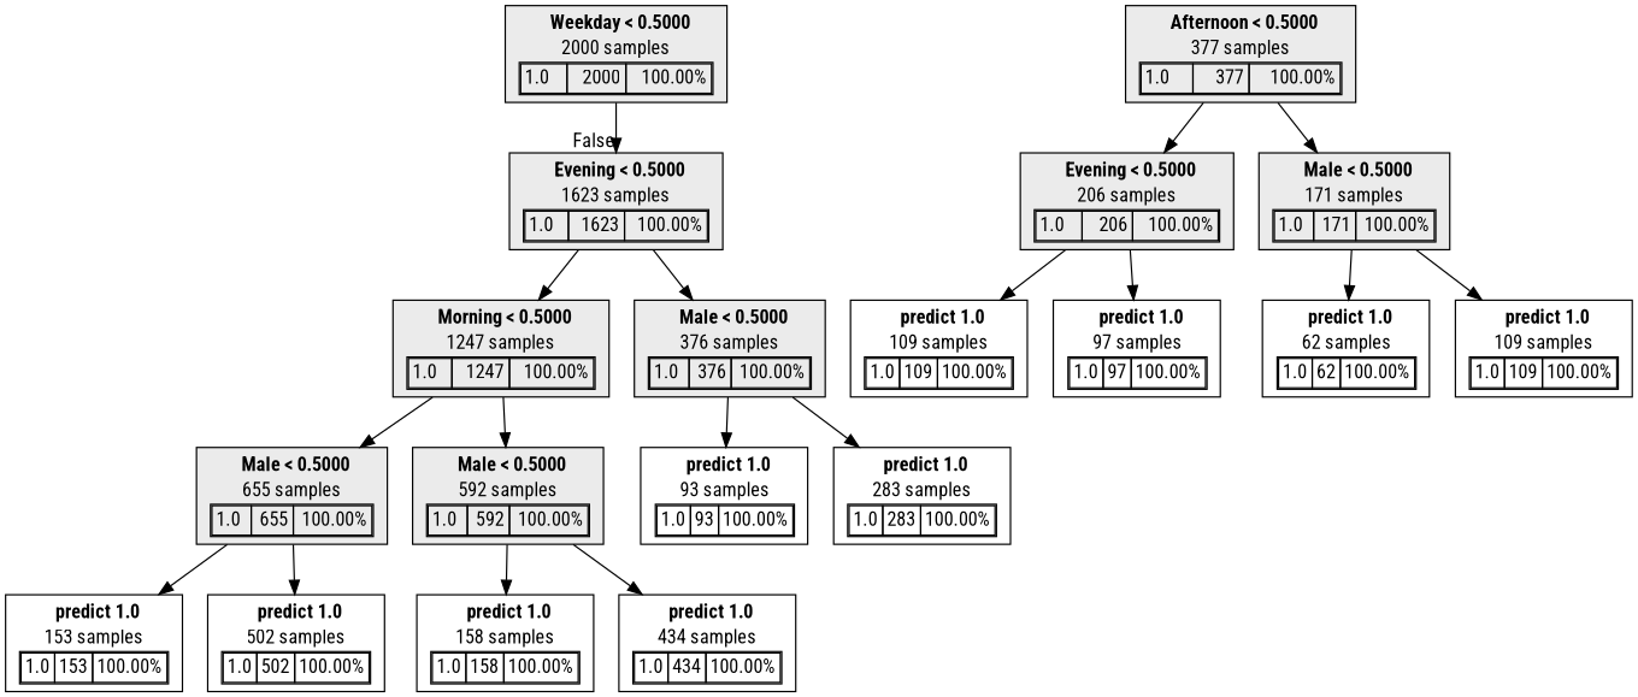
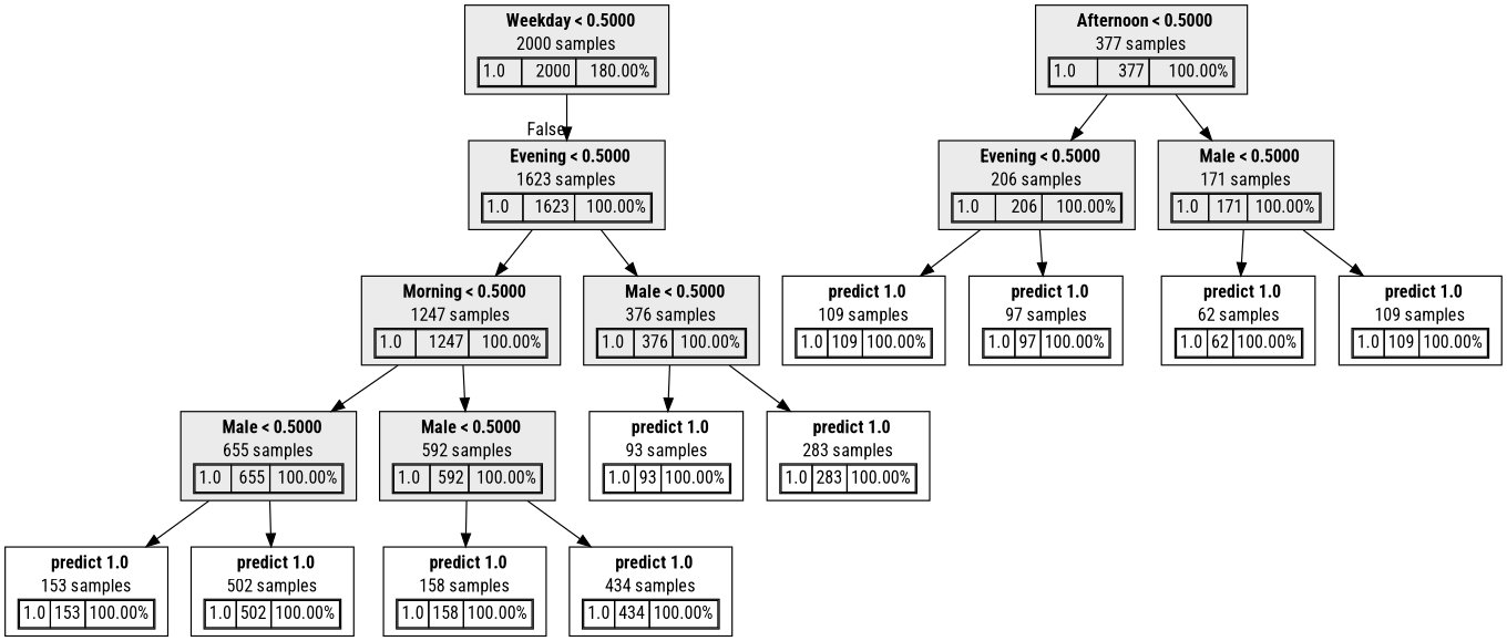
  digraph {
    fontname="Roboto Condensed"
    node [fillcolor="#FFFFFFff" fontname="Roboto Condensed" shape=box style=filled color=black]
    edge [fontname="Roboto Condensed"]
-   n1 [fillcolor="#EBEBEB" label=<  <TABLE BORDER="0" CELLPADDING="0">       <TR>     <TD>       <B>Weekday &lt; 0.5000</B>     </TD>   </TR>      <TR>       <TD>2000 samples</TD>     </TR>     <TR>   <TD>     <TABLE CELLSPACING="0">                <TR class="highlighted">     <TD ALIGN="LEFT">1.0</TD>     <TD ALIGN="RIGHT">2000</TD>     <TD ALIGN="RIGHT">100.00%</TD>   </TR>      </TABLE>   </TD> </TR>    </TABLE> > color=""]
+   n1 [fillcolor="#EBEBEB" label=<  <TABLE BORDER="0" CELLPADDING="0">       <TR>     <TD>       <B>Weekday &lt; 0.5000</B>     </TD>   </TR>      <TR>       <TD>2000 samples</TD>     </TR>     <TR>   <TD>     <TABLE CELLSPACING="0">                <TR class="highlighted">     <TD ALIGN="LEFT">1.0</TD>     <TD ALIGN="RIGHT">2000</TD>     <TD ALIGN="RIGHT">180.00%</TD>   </TR>      </TABLE>   </TD> </TR>    </TABLE> > color=""]
    n2 [fillcolor="#EBEBEB" label=<  <TABLE BORDER="0" CELLPADDING="0">       <TR>     <TD>       <B>Evening &lt; 0.5000</B>     </TD>   </TR>      <TR>       <TD>1623 samples</TD>     </TR>     <TR>   <TD>     <TABLE CELLSPACING="0">                <TR class="highlighted">     <TD ALIGN="LEFT">1.0</TD>     <TD ALIGN="RIGHT">1623</TD>     <TD ALIGN="RIGHT">100.00%</TD>   </TR>      </TABLE>   </TD> </TR>    </TABLE> > color=""]
    n3 [fillcolor="#EBEBEB" label=<  <TABLE BORDER="0" CELLPADDING="0">       <TR>     <TD>       <B>Afternoon &lt; 0.5000</B>     </TD>   </TR>      <TR>       <TD>377 samples</TD>     </TR>     <TR>   <TD>     <TABLE CELLSPACING="0">                <TR class="highlighted">     <TD ALIGN="LEFT">1.0</TD>     <TD ALIGN="RIGHT">377</TD>     <TD ALIGN="RIGHT">100.00%</TD>   </TR>      </TABLE>   </TD> </TR>    </TABLE> > color=""]
    n4 [fillcolor="#EBEBEB" label=<  <TABLE BORDER="0" CELLPADDING="0">       <TR>     <TD>       <B>Evening &lt; 0.5000</B>     </TD>   </TR>      <TR>       <TD>206 samples</TD>     </TR>     <TR>   <TD>     <TABLE CELLSPACING="0">                <TR class="highlighted">     <TD ALIGN="LEFT">1.0</TD>     <TD ALIGN="RIGHT">206</TD>     <TD ALIGN="RIGHT">100.00%</TD>   </TR>      </TABLE>   </TD> </TR>    </TABLE> > color=""]
    n5 [fillcolor="#EBEBEB" label=<  <TABLE BORDER="0" CELLPADDING="0">       <TR>     <TD>       <B>Male &lt; 0.5000</B>     </TD>   </TR>      <TR>       <TD>171 samples</TD>     </TR>     <TR>   <TD>     <TABLE CELLSPACING="0">                <TR class="highlighted">     <TD ALIGN="LEFT">1.0</TD>     <TD ALIGN="RIGHT">171</TD>     <TD ALIGN="RIGHT">100.00%</TD>   </TR>      </TABLE>   </TD> </TR>    </TABLE> > color=""]
    n6 [fillcolor="#EBEBEB" label=<  <TABLE BORDER="0" CELLPADDING="0">       <TR>     <TD>       <B>Morning &lt; 0.5000</B>     </TD>   </TR>      <TR>       <TD>1247 samples</TD>     </TR>     <TR>   <TD>     <TABLE CELLSPACING="0">                <TR class="highlighted">     <TD ALIGN="LEFT">1.0</TD>     <TD ALIGN="RIGHT">1247</TD>     <TD ALIGN="RIGHT">100.00%</TD>   </TR>      </TABLE>   </TD> </TR>    </TABLE> > color=""]
    n7 [fillcolor="#EBEBEB" label=<  <TABLE BORDER="0" CELLPADDING="0">       <TR>     <TD>       <B>Male &lt; 0.5000</B>     </TD>   </TR>      <TR>       <TD>376 samples</TD>     </TR>     <TR>   <TD>     <TABLE CELLSPACING="0">                <TR class="highlighted">     <TD ALIGN="LEFT">1.0</TD>     <TD ALIGN="RIGHT">376</TD>     <TD ALIGN="RIGHT">100.00%</TD>   </TR>      </TABLE>   </TD> </TR>    </TABLE> > color=""]
    n8 [label=<  <TABLE BORDER="0" CELLPADDING="0">       <TR>     <TD>       <B>predict 1.0</B>     </TD>   </TR>      <TR>       <TD>109 samples</TD>     </TR>     <TR>   <TD>     <TABLE CELLSPACING="0">                <TR class="highlighted">     <TD ALIGN="LEFT">1.0</TD>     <TD ALIGN="RIGHT">109</TD>     <TD ALIGN="RIGHT">100.00%</TD>   </TR>      </TABLE>   </TD> </TR>    </TABLE> >]
    n9 [label=<  <TABLE BORDER="0" CELLPADDING="0">       <TR>     <TD>       <B>predict 1.0</B>     </TD>   </TR>      <TR>       <TD>97 samples</TD>     </TR>     <TR>   <TD>     <TABLE CELLSPACING="0">                <TR class="highlighted">     <TD ALIGN="LEFT">1.0</TD>     <TD ALIGN="RIGHT">97</TD>     <TD ALIGN="RIGHT">100.00%</TD>   </TR>      </TABLE>   </TD> </TR>    </TABLE> >]
    n10 [label=<  <TABLE BORDER="0" CELLPADDING="0">       <TR>     <TD>       <B>predict 1.0</B>     </TD>   </TR>      <TR>       <TD>62 samples</TD>     </TR>     <TR>   <TD>     <TABLE CELLSPACING="0">                <TR class="highlighted">     <TD ALIGN="LEFT">1.0</TD>     <TD ALIGN="RIGHT">62</TD>     <TD ALIGN="RIGHT">100.00%</TD>   </TR>      </TABLE>   </TD> </TR>    </TABLE> >]
    n11 [label=<  <TABLE BORDER="0" CELLPADDING="0">       <TR>     <TD>       <B>predict 1.0</B>     </TD>   </TR>      <TR>       <TD>109 samples</TD>     </TR>     <TR>   <TD>     <TABLE CELLSPACING="0">                <TR class="highlighted">     <TD ALIGN="LEFT">1.0</TD>     <TD ALIGN="RIGHT">109</TD>     <TD ALIGN="RIGHT">100.00%</TD>   </TR>      </TABLE>   </TD> </TR>    </TABLE> >]
    n12 [fillcolor="#EBEBEB" label=<  <TABLE BORDER="0" CELLPADDING="0">       <TR>     <TD>       <B>Male &lt; 0.5000</B>     </TD>   </TR>      <TR>       <TD>655 samples</TD>     </TR>     <TR>   <TD>     <TABLE CELLSPACING="0">                <TR class="highlighted">     <TD ALIGN="LEFT">1.0</TD>     <TD ALIGN="RIGHT">655</TD>     <TD ALIGN="RIGHT">100.00%</TD>   </TR>      </TABLE>   </TD> </TR>    </TABLE> > color=""]
    n13 [fillcolor="#EBEBEB" label=<  <TABLE BORDER="0" CELLPADDING="0">       <TR>     <TD>       <B>Male &lt; 0.5000</B>     </TD>   </TR>      <TR>       <TD>592 samples</TD>     </TR>     <TR>   <TD>     <TABLE CELLSPACING="0">                <TR class="highlighted">     <TD ALIGN="LEFT">1.0</TD>     <TD ALIGN="RIGHT">592</TD>     <TD ALIGN="RIGHT">100.00%</TD>   </TR>      </TABLE>   </TD> </TR>    </TABLE> > color=""]
    n14 [label=<  <TABLE BORDER="0" CELLPADDING="0">       <TR>     <TD>       <B>predict 1.0</B>     </TD>   </TR>      <TR>       <TD>93 samples</TD>     </TR>     <TR>   <TD>     <TABLE CELLSPACING="0">                <TR class="highlighted">     <TD ALIGN="LEFT">1.0</TD>     <TD ALIGN="RIGHT">93</TD>     <TD ALIGN="RIGHT">100.00%</TD>   </TR>      </TABLE>   </TD> </TR>    </TABLE> >]
    n15 [label=<  <TABLE BORDER="0" CELLPADDING="0">       <TR>     <TD>       <B>predict 1.0</B>     </TD>   </TR>      <TR>       <TD>283 samples</TD>     </TR>     <TR>   <TD>     <TABLE CELLSPACING="0">                <TR class="highlighted">     <TD ALIGN="LEFT">1.0</TD>     <TD ALIGN="RIGHT">283</TD>     <TD ALIGN="RIGHT">100.00%</TD>   </TR>      </TABLE>   </TD> </TR>    </TABLE> >]
    n16 [label=<  <TABLE BORDER="0" CELLPADDING="0">       <TR>     <TD>       <B>predict 1.0</B>     </TD>   </TR>      <TR>       <TD>153 samples</TD>     </TR>     <TR>   <TD>     <TABLE CELLSPACING="0">                <TR class="highlighted">     <TD ALIGN="LEFT">1.0</TD>     <TD ALIGN="RIGHT">153</TD>     <TD ALIGN="RIGHT">100.00%</TD>   </TR>      </TABLE>   </TD> </TR>    </TABLE> >]
    n17 [label=<  <TABLE BORDER="0" CELLPADDING="0">       <TR>     <TD>       <B>predict 1.0</B>     </TD>   </TR>      <TR>       <TD>502 samples</TD>     </TR>     <TR>   <TD>     <TABLE CELLSPACING="0">                <TR class="highlighted">     <TD ALIGN="LEFT">1.0</TD>     <TD ALIGN="RIGHT">502</TD>     <TD ALIGN="RIGHT">100.00%</TD>   </TR>      </TABLE>   </TD> </TR>    </TABLE> >]
    n18 [label=<  <TABLE BORDER="0" CELLPADDING="0">       <TR>     <TD>       <B>predict 1.0</B>     </TD>   </TR>      <TR>       <TD>158 samples</TD>     </TR>     <TR>   <TD>     <TABLE CELLSPACING="0">                <TR class="highlighted">     <TD ALIGN="LEFT">1.0</TD>     <TD ALIGN="RIGHT">158</TD>     <TD ALIGN="RIGHT">100.00%</TD>   </TR>      </TABLE>   </TD> </TR>    </TABLE> >]
    n19 [label=<  <TABLE BORDER="0" CELLPADDING="0">       <TR>     <TD>       <B>predict 1.0</B>     </TD>   </TR>      <TR>       <TD>434 samples</TD>     </TR>     <TR>   <TD>     <TABLE CELLSPACING="0">                <TR class="highlighted">     <TD ALIGN="LEFT">1.0</TD>     <TD ALIGN="RIGHT">434</TD>     <TD ALIGN="RIGHT">100.00%</TD>   </TR>      </TABLE>   </TD> </TR>    </TABLE> >]
    n1 -> n2 [headlabel=False labelangle=-45 labeldistance=2.5]
    n2 -> n6
    n2 -> n7
    n3 -> n4
    n3 -> n5
    n4 -> n8
    n4 -> n9
    n5 -> n10
    n5 -> n11
    n6 -> n12
    n6 -> n13
    n7 -> n14
    n7 -> n15
    n12 -> n16
    n12 -> n17
    n13 -> n18
    n13 -> n19
  }
